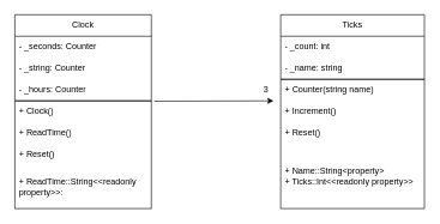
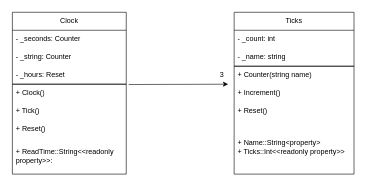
  <mxCell id="0" />
  <mxCell id="1" parent="0" />
  <mxCell id="2" value="Clock" style="swimlane;fontStyle=0;childLayout=stackLayout;horizontal=1;startSize=30;horizontalStack=0;resizeParent=1;resizeParentMax=0;resizeLast=0;collapsible=1;marginBottom=0;whiteSpace=wrap;html=1;" vertex="1" parent="1"><mxGeometry x="20" y="20" width="190" height="120" as="geometry" /></mxCell>
  <mxCell id="3" value="- _seconds: Counter" style="text;strokeColor=none;fillColor=none;align=left;verticalAlign=middle;spacingLeft=4;spacingRight=4;overflow=hidden;points=[[0,0.5],[1,0.5]];portConstraint=eastwest;rotatable=0;whiteSpace=wrap;html=1;" vertex="1" parent="2"><mxGeometry y="30" width="190" height="30" as="geometry" /></mxCell>
  <mxCell id="4" value="- _string: Counter" style="text;strokeColor=none;fillColor=none;align=left;verticalAlign=middle;spacingLeft=4;spacingRight=4;overflow=hidden;points=[[0,0.5],[1,0.5]];portConstraint=eastwest;rotatable=0;whiteSpace=wrap;html=1;" vertex="1" parent="2"><mxGeometry y="60" width="190" height="30" as="geometry" /></mxCell>
- <mxCell id="5" value="- _hours: Counter" style="text;strokeColor=none;fillColor=none;align=left;verticalAlign=middle;spacingLeft=4;spacingRight=4;overflow=hidden;points=[[0,0.5],[1,0.5]];portConstraint=eastwest;rotatable=0;whiteSpace=wrap;html=1;" vertex="1" parent="2"><mxGeometry y="90" width="190" height="30" as="geometry" /></mxCell>
+ <mxCell id="5" value="- _hours: Reset" style="text;strokeColor=none;fillColor=none;align=left;verticalAlign=middle;spacingLeft=4;spacingRight=4;overflow=hidden;points=[[0,0.5],[1,0.5]];portConstraint=eastwest;rotatable=0;whiteSpace=wrap;html=1;" vertex="1" parent="2"><mxGeometry y="90" width="190" height="30" as="geometry" /></mxCell>
  <mxCell id="6" value="" style="swimlane;fontStyle=0;childLayout=stackLayout;horizontal=1;startSize=0;horizontalStack=0;resizeParent=1;resizeParentMax=0;resizeLast=0;collapsible=1;marginBottom=0;whiteSpace=wrap;html=1;" vertex="1" parent="1"><mxGeometry x="20" y="140" width="190" height="150" as="geometry" /></mxCell>
  <mxCell id="7" value="+ Clock()" style="text;strokeColor=none;fillColor=none;align=left;verticalAlign=middle;spacingLeft=4;spacingRight=4;overflow=hidden;points=[[0,0.5],[1,0.5]];portConstraint=eastwest;rotatable=0;whiteSpace=wrap;html=1;" vertex="1" parent="6"><mxGeometry width="190" height="30" as="geometry" /></mxCell>
- <mxCell id="8" value="+ ReadTime()" style="text;strokeColor=none;fillColor=none;align=left;verticalAlign=middle;spacingLeft=4;spacingRight=4;overflow=hidden;points=[[0,0.5],[1,0.5]];portConstraint=eastwest;rotatable=0;whiteSpace=wrap;html=1;" vertex="1" parent="6"><mxGeometry y="30" width="190" height="30" as="geometry" /></mxCell>
+ <mxCell id="8" value="+ Tick()" style="text;strokeColor=none;fillColor=none;align=left;verticalAlign=middle;spacingLeft=4;spacingRight=4;overflow=hidden;points=[[0,0.5],[1,0.5]];portConstraint=eastwest;rotatable=0;whiteSpace=wrap;html=1;" vertex="1" parent="6"><mxGeometry y="30" width="190" height="30" as="geometry" /></mxCell>
  <mxCell id="9" value="+ Reset()" style="text;strokeColor=none;fillColor=none;align=left;verticalAlign=middle;spacingLeft=4;spacingRight=4;overflow=hidden;points=[[0,0.5],[1,0.5]];portConstraint=eastwest;rotatable=0;whiteSpace=wrap;html=1;" vertex="1" parent="6"><mxGeometry y="60" width="190" height="30" as="geometry" /></mxCell>
  <mxCell id="10" value="+ ReadTime::String&amp;lt;&amp;lt;readonly property&amp;gt;&amp;gt;:" style="text;strokeColor=none;fillColor=none;align=left;verticalAlign=middle;spacingLeft=4;spacingRight=4;overflow=hidden;points=[[0,0.5],[1,0.5]];portConstraint=eastwest;rotatable=0;whiteSpace=wrap;html=1;" vertex="1" parent="6"><mxGeometry y="90" width="190" height="60" as="geometry" /></mxCell>
  <mxCell id="11" value="" style="endArrow=classic;html=1;rounded=0;exitX=1.021;exitY=0.017;exitDx=0;exitDy=0;exitPerimeter=0;" edge="1" parent="1" source="7"><mxGeometry width="50" height="50" relative="1" as="geometry"><mxPoint x="300" y="120" as="sourcePoint" /><mxPoint x="380" y="140" as="targetPoint" /></mxGeometry></mxCell>
  <mxCell id="12" value="Ticks" style="swimlane;fontStyle=0;childLayout=stackLayout;horizontal=1;startSize=30;horizontalStack=0;resizeParent=1;resizeParentMax=0;resizeLast=0;collapsible=1;marginBottom=0;whiteSpace=wrap;html=1;" vertex="1" parent="1"><mxGeometry x="390" y="20" width="200" height="90" as="geometry" /></mxCell>
  <mxCell id="13" value="- _count: int" style="text;strokeColor=none;fillColor=none;align=left;verticalAlign=middle;spacingLeft=4;spacingRight=4;overflow=hidden;points=[[0,0.5],[1,0.5]];portConstraint=eastwest;rotatable=0;whiteSpace=wrap;html=1;" vertex="1" parent="12"><mxGeometry y="30" width="200" height="30" as="geometry" /></mxCell>
  <mxCell id="14" value="- _name: string" style="text;strokeColor=none;fillColor=none;align=left;verticalAlign=middle;spacingLeft=4;spacingRight=4;overflow=hidden;points=[[0,0.5],[1,0.5]];portConstraint=eastwest;rotatable=0;whiteSpace=wrap;html=1;" vertex="1" parent="12"><mxGeometry y="60" width="200" height="30" as="geometry" /></mxCell>
  <mxCell id="15" value="" style="swimlane;fontStyle=0;childLayout=stackLayout;horizontal=1;startSize=0;horizontalStack=0;resizeParent=1;resizeParentMax=0;resizeLast=0;collapsible=1;marginBottom=0;whiteSpace=wrap;html=1;" vertex="1" parent="1"><mxGeometry x="390" y="110" width="200" height="180" as="geometry" /></mxCell>
  <mxCell id="16" value="+ Counter(string name)" style="text;strokeColor=none;fillColor=none;align=left;verticalAlign=middle;spacingLeft=4;spacingRight=4;overflow=hidden;points=[[0,0.5],[1,0.5]];portConstraint=eastwest;rotatable=0;whiteSpace=wrap;html=1;" vertex="1" parent="15"><mxGeometry width="200" height="30" as="geometry" /></mxCell>
  <mxCell id="17" value="+ Increment()" style="text;strokeColor=none;fillColor=none;align=left;verticalAlign=middle;spacingLeft=4;spacingRight=4;overflow=hidden;points=[[0,0.5],[1,0.5]];portConstraint=eastwest;rotatable=0;whiteSpace=wrap;html=1;" vertex="1" parent="15"><mxGeometry y="30" width="200" height="30" as="geometry" /></mxCell>
  <mxCell id="18" value="+ Reset()" style="text;strokeColor=none;fillColor=none;align=left;verticalAlign=middle;spacingLeft=4;spacingRight=4;overflow=hidden;points=[[0,0.5],[1,0.5]];portConstraint=eastwest;rotatable=0;whiteSpace=wrap;html=1;" vertex="1" parent="15"><mxGeometry y="60" width="200" height="30" as="geometry" /></mxCell>
  <mxCell id="19" value="+ Name::String&amp;lt;property&amp;gt;&lt;div&gt;+ Ticks::Int&amp;lt;&amp;lt;readonly property&amp;gt;&amp;gt;&lt;/div&gt;" style="text;strokeColor=none;fillColor=none;align=left;verticalAlign=middle;spacingLeft=4;spacingRight=4;overflow=hidden;points=[[0,0.5],[1,0.5]];portConstraint=eastwest;rotatable=0;whiteSpace=wrap;html=1;" vertex="1" parent="15"><mxGeometry y="90" width="200" height="90" as="geometry" /></mxCell>
  <mxCell id="20" value="3" style="text;html=1;align=center;verticalAlign=middle;whiteSpace=wrap;rounded=0;" vertex="1" parent="1"><mxGeometry x="360" y="110" width="20" height="30" as="geometry" /></mxCell>
